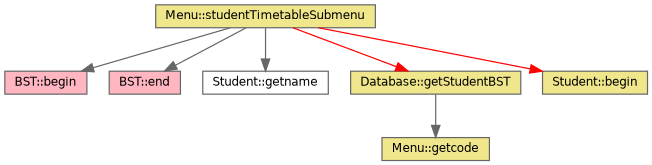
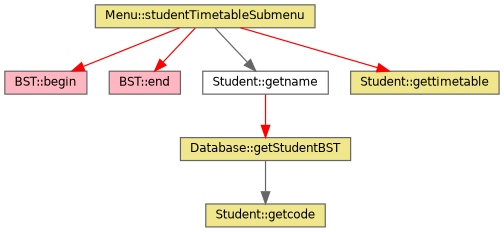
  digraph {
    rankdir=TB
    node [color=grey40 fillcolor=khaki fontname=Helvetica fontsize=10 shape=box style=filled]
    edge [color=red fontname=Helvetica fontsize=10 labelfontname=Helvetica labelfontsize=10 style=solid]
    n1 [color=gray40 fontcolor=black height=0.2 label="Menu::studentTimetableSubmenu" width=0.4]
    n2 [fillcolor=lightpink height=0.2 label="BST::begin" width=0.4]
    n3 [fillcolor=lightpink height=0.2 label="BST::end" width=0.4]
    n4 [fillcolor=white height=0.2 label="Student::getname" width=0.4]
    n5 [height=0.2 label="Database::getStudentBST" width=0.4]
-   n6 [height=0.2 label="Student::begin" width=0.4]
-   n7 [height=0.2 label="Menu::getcode" width=0.4]
-   n1 -> n2 [color=gray40]
-   n1 -> n3 [color=gray40]
+   n6 [height=0.2 label="Student::gettimetable" width=0.4]
+   n7 [height=0.2 label="Student::getcode" width=0.4]
+   n1 -> n2
+   n1 -> n3
    n1 -> n4 [color=gray40]
-   n1 -> n5
+   n4 -> n5
    n1 -> n6
    n5 -> n7 [color=gray40]
  }
